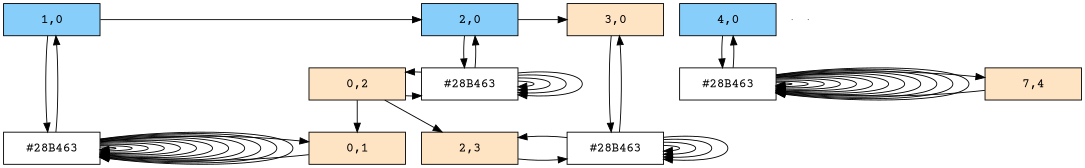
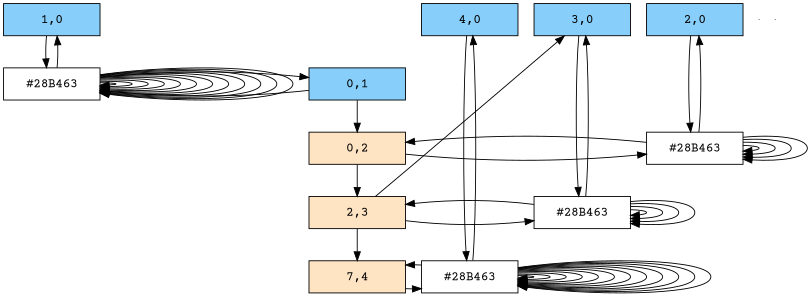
  digraph {
    fontname="Courier Prime"
    node [fontname="Courier Prime" group=1 shape=box style=filled]
    edge [fontname="Courier Prime"]
    n1 [fillcolor=lightskyblue label="1,0" width=1.5]
    n2 [fillcolor=lightskyblue group=2 label="2,0" width=1.5]
-   n3 [fillcolor=bisque1 group=3 label="3,0" width=1.5]
+   n3 [fillcolor=lightskyblue group=3 label="3,0" width=1.5]
    n4 [fillcolor=lightskyblue group=4 label="4,0" width=1.5]
    n5 [fillcolor=bisque1 label="7,4" width=1.5]
    n6 [group=4 label="#28B463" width=1.5 style=""]
-   n7 [fillcolor=bisque1 label="0,1" width=1.5]
+   n7 [fillcolor=lightskyblue label="0,1" width=1.5]
    n8 [label="#28B463" width=1.5 style=""]
    n9 [fillcolor=bisque1 label="0,2" width=1.5]
    n10 [group=2 label="#28B463" width=1.5 style=""]
    n11 [fillcolor=bisque1 label="2,3" width=1.5]
    n12 [group=3 label="#28B463" width=1.5 style=""]
    e0 [shape=point width=0 group="" style=""]
    e1 [shape=point width=0 group="" style=""]
    subgraph sub_1 {
      rank=same
      n1
      n2
      n3
      n4
    }
    subgraph sub_2 {
      rank=same
      n5
      n6
    }
    subgraph sub_3 {
      rank=same
      n7
      n8
    }
    subgraph sub_4 {
      rank=same
      n9
      n10
    }
    subgraph sub_5 {
      rank=same
      n11
      n12
    }
-   n1 -> n2
    n1 -> n8
-   n2 -> n3
+   n11 -> n3
    n2 -> n10
    n3 -> n12
    n4 -> n6
    n5 -> n6
    n6 -> n4
    n6 -> n5
    n6 -> n6
    n6 -> n6
    n6 -> n6
    n6 -> n6
    n6 -> n6
    n6 -> n6
    n6 -> n6
    n6 -> n6
    n6 -> n6
    n6 -> n6
    n6 -> n6
    n6 -> n6
    n7 -> n8
-   n9 -> n7
+   n7 -> n9
    n8 -> n1
    n8 -> n7
    n8 -> n8
    n8 -> n8
    n8 -> n8
    n8 -> n8
    n8 -> n8
    n8 -> n8
    n8 -> n8
    n8 -> n8
    n8 -> n8
    n8 -> n8
    n8 -> n8
    n8 -> n8
    n9 -> n10
    n9 -> n11
    n10 -> n2
    n10 -> n9
    n10 -> n10
    n10 -> n10
    n10 -> n10
    n10 -> n10
+   n11 -> n5
    n11 -> n12
    n12 -> n3
    n12 -> n11
    n12 -> n12
    n12 -> n12
    n12 -> n12
    n12 -> n12
  }
